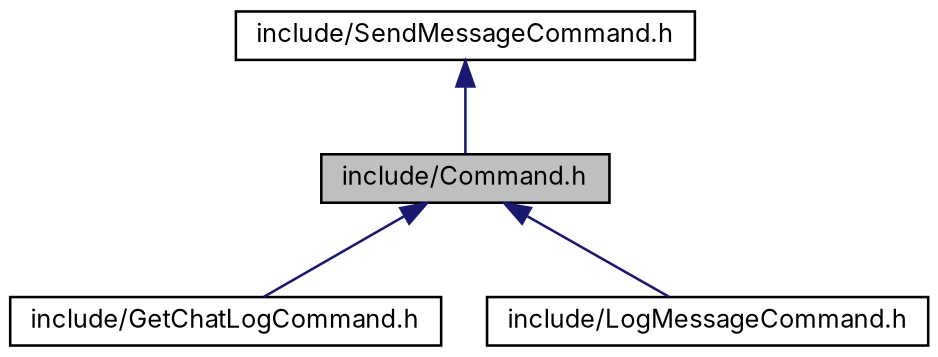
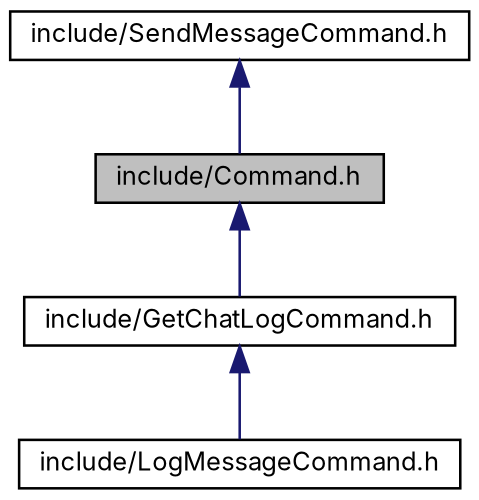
  digraph {
    fontname=Inter
    node [color=black fillcolor=white fontname=Inter fontsize=10 shape=record style=filled]
    edge [color=midnightblue dir=back fontname=Inter fontsize=10 labelfontname=Helvetica labelfontsize=10 style=solid]
    n1 [fillcolor=grey75 fontcolor=black height=0.2 label="include/Command.h" width=0.4]
    n2 [height=0.2 label="include/GetChatLogCommand.h" width=0.4]
    n3 [height=0.2 label="include/LogMessageCommand.h" width=0.4]
    n4 [height=0.2 label="include/SendMessageCommand.h" width=0.4]
    n1 -> n2
-   n1 -> n3
+   n2 -> n3
    n4 -> n1
  }
